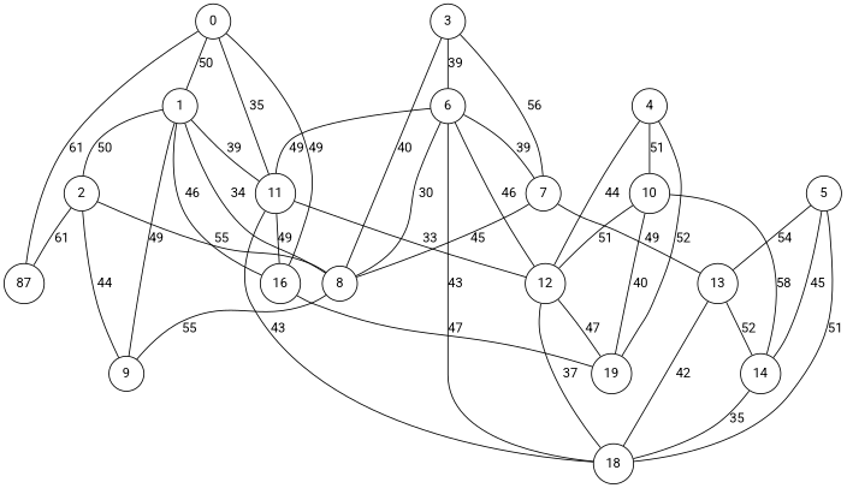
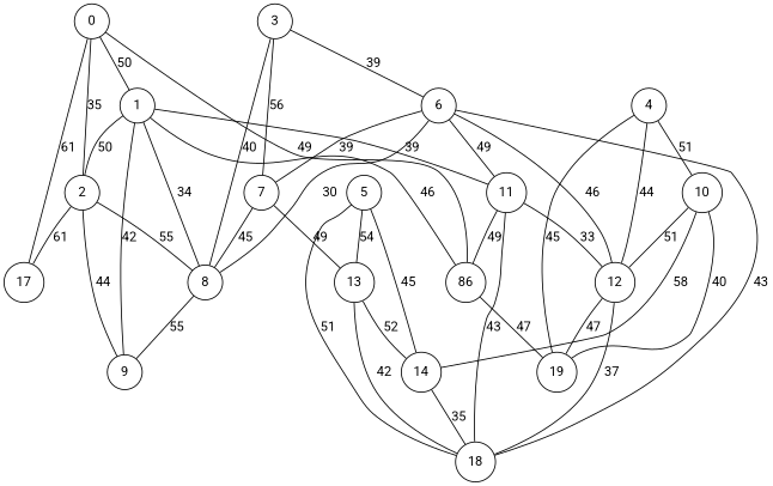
  graph {
    fontname=Roboto
    node [fontname=Roboto shape=circle]
    edge [fontname=Roboto]
    0
-   17 [label=87]
-   16
+   17
+   16 [label=86]
    1
    11
    19
    8
    9
    2
    12
    18
    3
    6
    7
    13
    14
    4
    10
    5
    0 -- 17 [label=61]
    0 -- 16 [label=49]
    0 -- 1 [label=50]
-   0 -- 11 [label=35]
+   0 -- 2 [label=35]
    16 -- 19 [label=47]
    1 -- 16 [label=46]
    1 -- 11 [label=39]
    1 -- 8 [label=34]
-   1 -- 9 [label=49]
+   1 -- 9 [label=42]
    1 -- 2 [label=50]
    11 -- 16 [label=49]
    11 -- 12 [label=33]
    11 -- 18 [label=43]
    8 -- 9 [label=55]
    2 -- 17 [label=61]
    2 -- 8 [label=55]
    2 -- 9 [label=44]
    12 -- 19 [label=47]
    12 -- 18 [label=37]
    3 -- 8 [label=40]
    3 -- 6 [label=39]
    3 -- 7 [label=56]
    6 -- 11 [label=49]
    6 -- 8 [label=30]
    6 -- 12 [label=46]
    6 -- 18 [label=43]
    6 -- 7 [label=39]
    7 -- 8 [label=45]
    7 -- 13 [label=49]
    13 -- 18 [label=42]
    13 -- 14 [label=52]
    14 -- 18 [label=35]
-   4 -- 19 [label=52]
+   4 -- 19 [label=45]
    4 -- 12 [label=44]
    4 -- 10 [label=51]
    10 -- 19 [label=40]
    10 -- 12 [label=51]
    10 -- 14 [label=58]
    5 -- 18 [label=51]
    5 -- 13 [label=54]
    5 -- 14 [label=45]
  }
